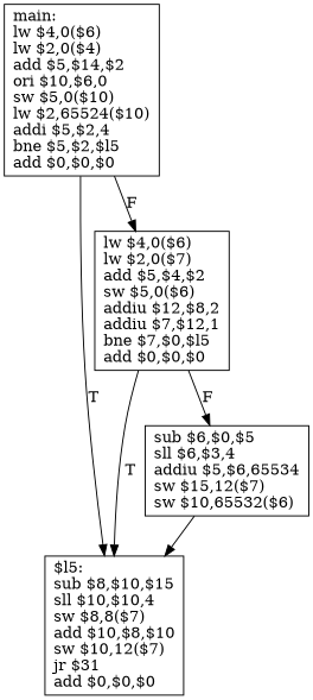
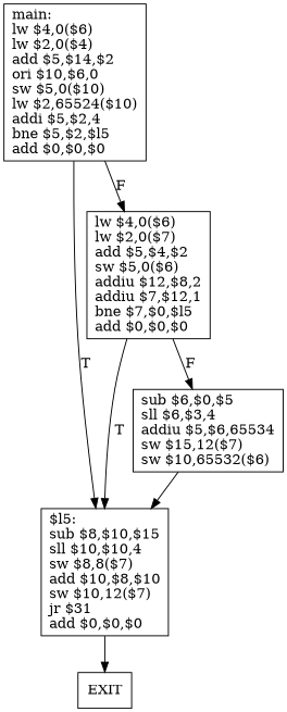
  digraph {
    node [shape=box]
    edge [style=filled]
    n1 [label="main:\llw $4,0($6)\llw $2,0($4)\ladd $5,$14,$2\lori $10,$6,0\lsw $5,0($10)\llw $2,65524($10)\laddi $5,$2,4\lbne $5,$2,$l5\ladd $0,$0,$0\l"]
    n2 [label="$l5:\lsub $8,$10,$15\lsll $10,$10,4\lsw $8,8($7)\ladd $10,$8,$10\lsw $10,12($7)\ljr $31\ladd $0,$0,$0\l"]
    n3 [label="lw $4,0($6)\llw $2,0($7)\ladd $5,$4,$2\lsw $5,0($6)\laddiu $12,$8,2\laddiu $7,$12,1\lbne $7,$0,$l5\ladd $0,$0,$0\l"]
+   EXIT
    n5 [label="sub $6,$0,$5\lsll $6,$3,4\laddiu $5,$6,65534\lsw $15,12($7)\lsw $10,65532($6)\l"]
    n1 -> n2 [label=T]
    n1 -> n3 [label=F]
+   n2 -> EXIT
    n3 -> n2 [label=T]
    n3 -> n5 [label=F]
    n5 -> n2
  }
